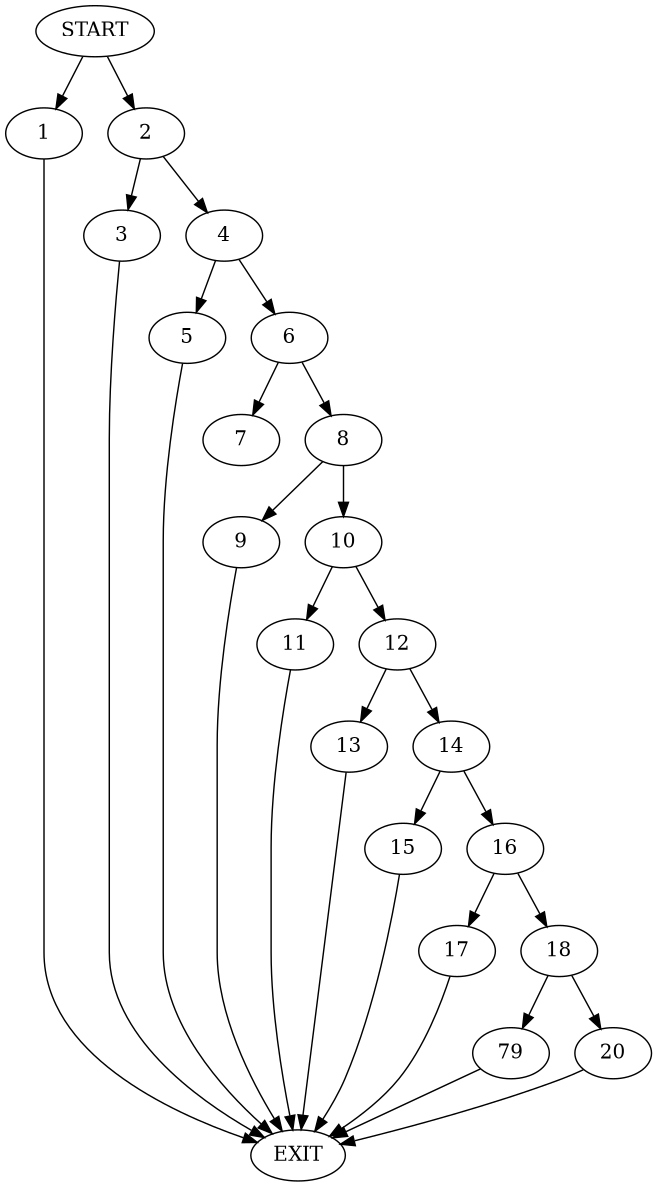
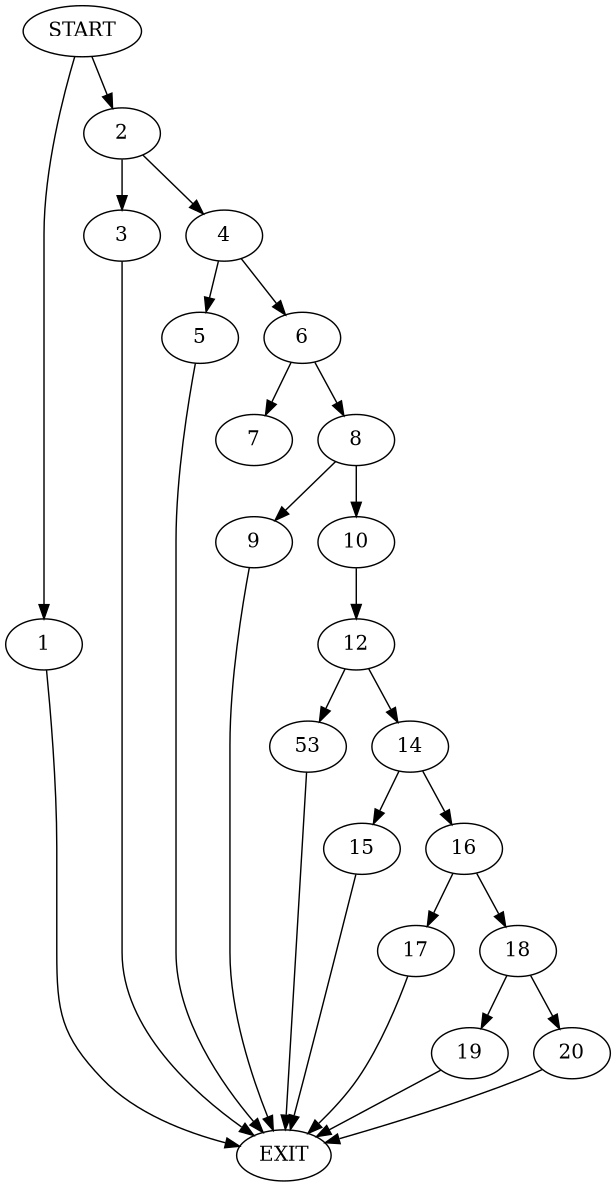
  digraph {
    n1 [label=START]
    1
    2
    n4 [label=EXIT]
    3
    4
    5
    6
    7
    8
    9
    10
-   11
    12
-   13
+   13 [label=53]
    14
    15
    16
    17
    18
-   19 [label=79]
+   19
    20
    n1 -> 1
    n1 -> 2
    1 -> n4
    2 -> 3
    2 -> 4
    3 -> n4
    4 -> 5
    4 -> 6
    5 -> n4
    6 -> 7
    6 -> 8
    8 -> 9
    8 -> 10
    9 -> n4
-   10 -> 11
    10 -> 12
-   11 -> n4
    12 -> 13
    12 -> 14
    13 -> n4
    14 -> 15
    14 -> 16
    15 -> n4
    16 -> 17
    16 -> 18
    17 -> n4
    18 -> 19
    18 -> 20
    19 -> n4
    20 -> n4
  }
